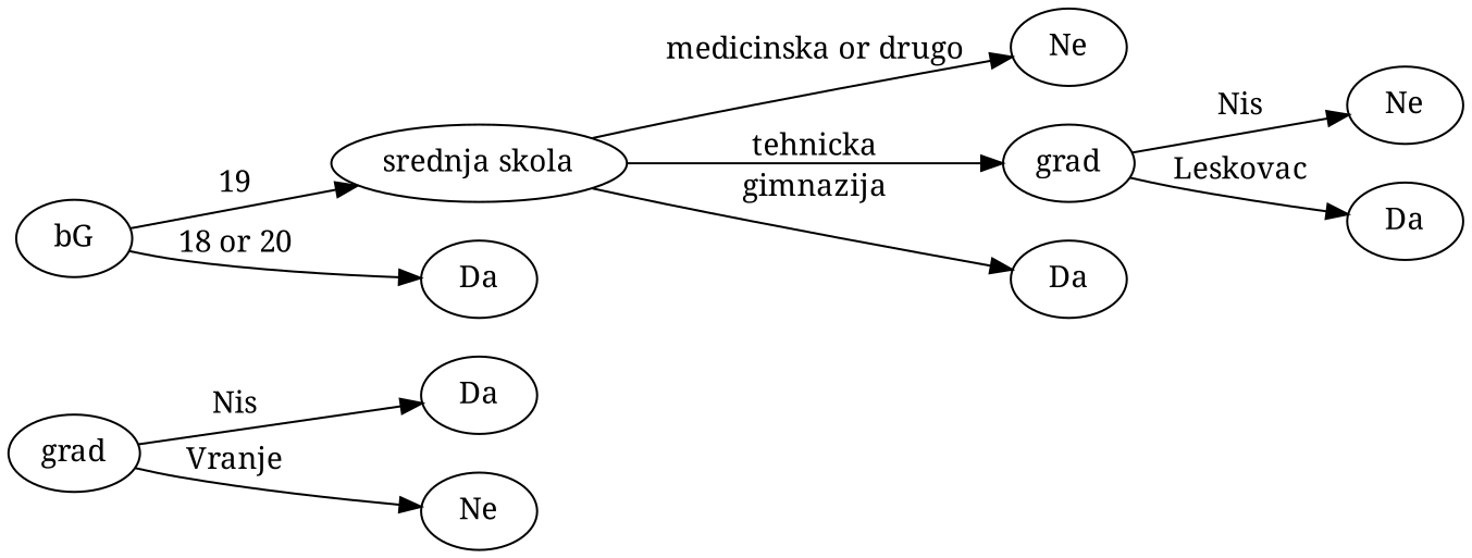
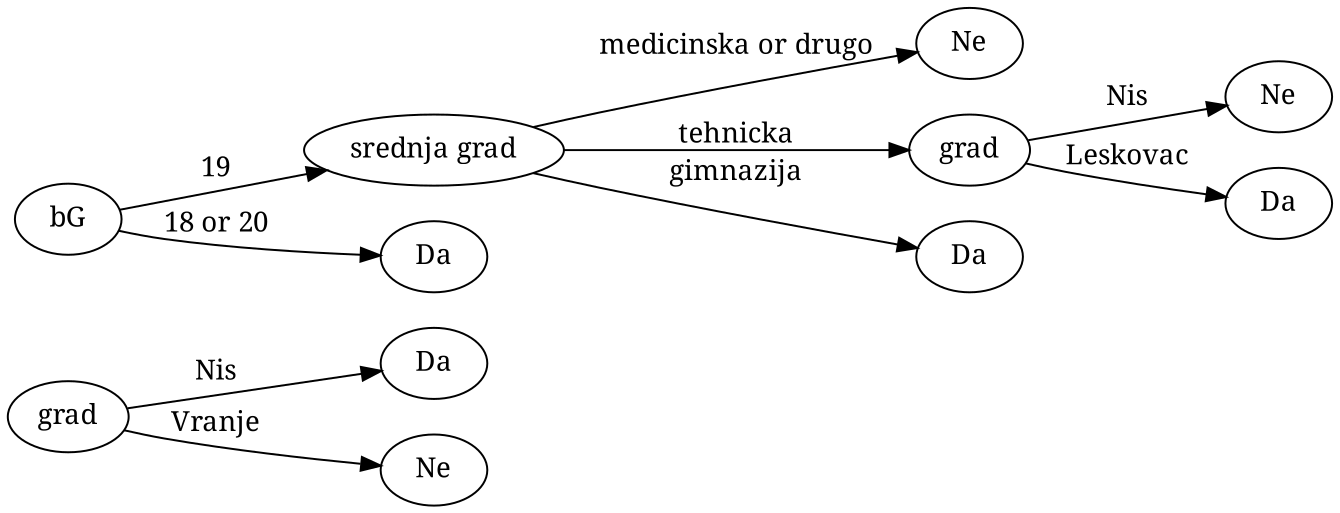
  digraph {
    fontname="Noto Serif"
    rankdir=LR
    node [fontname="Noto Serif"]
    edge [fontname="Noto Serif"]
    n1 [label=grad]
    n2 [label=Da]
    n3 [label=Ne]
    n4 [label=bG]
-   n5 [label="srednja skola"]
+   n5 [label="srednja grad"]
    n6 [label=Da]
    n7 [label=Ne]
    n8 [label=grad]
    n9 [label=Da]
    n10 [label=Ne]
    n11 [label=Da]
    n1 -> n2 [label=Nis]
    n1 -> n3 [label=Vranje]
    n4 -> n5 [label=19]
    n4 -> n6 [label="18 or 20"]
    n5 -> n7 [label="medicinska or drugo"]
    n5 -> n8 [label=tehnicka]
    n5 -> n9 [label=gimnazija]
    n8 -> n10 [label=Nis]
    n8 -> n11 [label=Leskovac]
  }
